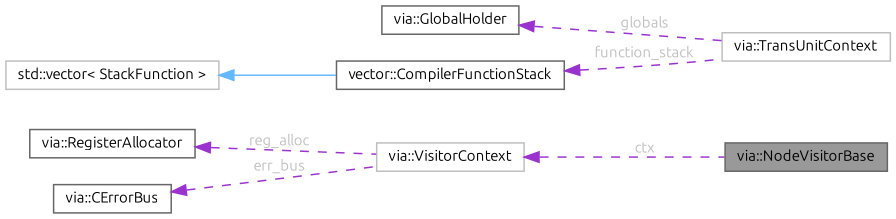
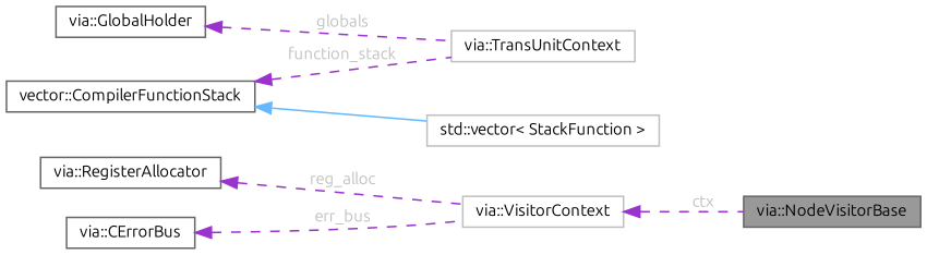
  digraph {
    fontname=Ubuntu
    rankdir=LR
    node [color=gray40 fillcolor=white fontname=Ubuntu fontsize=10 shape=box style=filled]
    edge [color=darkorchid3 dir=back fontcolor=grey fontname=Ubuntu fontsize=10 labelfontname=Helvetica labelfontsize=10 style=dashed]
    n1 [fillcolor=grey60 fontcolor=black height=0.2 label="via::NodeVisitorBase" width=0.4]
    n2 [color=grey75 height=0.2 label="via::VisitorContext" width=0.4]
    n3 [color=grey75 height=0.2 label="via::TransUnitContext" width=0.4]
    n4 [height=0.2 label="via::GlobalHolder" width=0.4]
    n5 [height=0.2 label="vector::CompilerFunctionStack" width=0.4]
    n6 [color=grey75 height=0.2 label="std::vector\< StackFunction \>" width=0.4]
    n7 [height=0.2 label="via::RegisterAllocator" width=0.4]
    n8 [height=0.2 label="via::CErrorBus" width=0.4]
    n2 -> n1 [label=" ctx"]
    n4 -> n3 [label=" globals"]
    n5 -> n3 [label=" function_stack"]
-   n6 -> n5 [color=steelblue1 style=solid fontcolor=""]
+   n5 -> n6 [color=steelblue1 style=solid fontcolor=""]
    n7 -> n2 [label=" reg_alloc"]
    n8 -> n2 [label=" err_bus"]
  }
